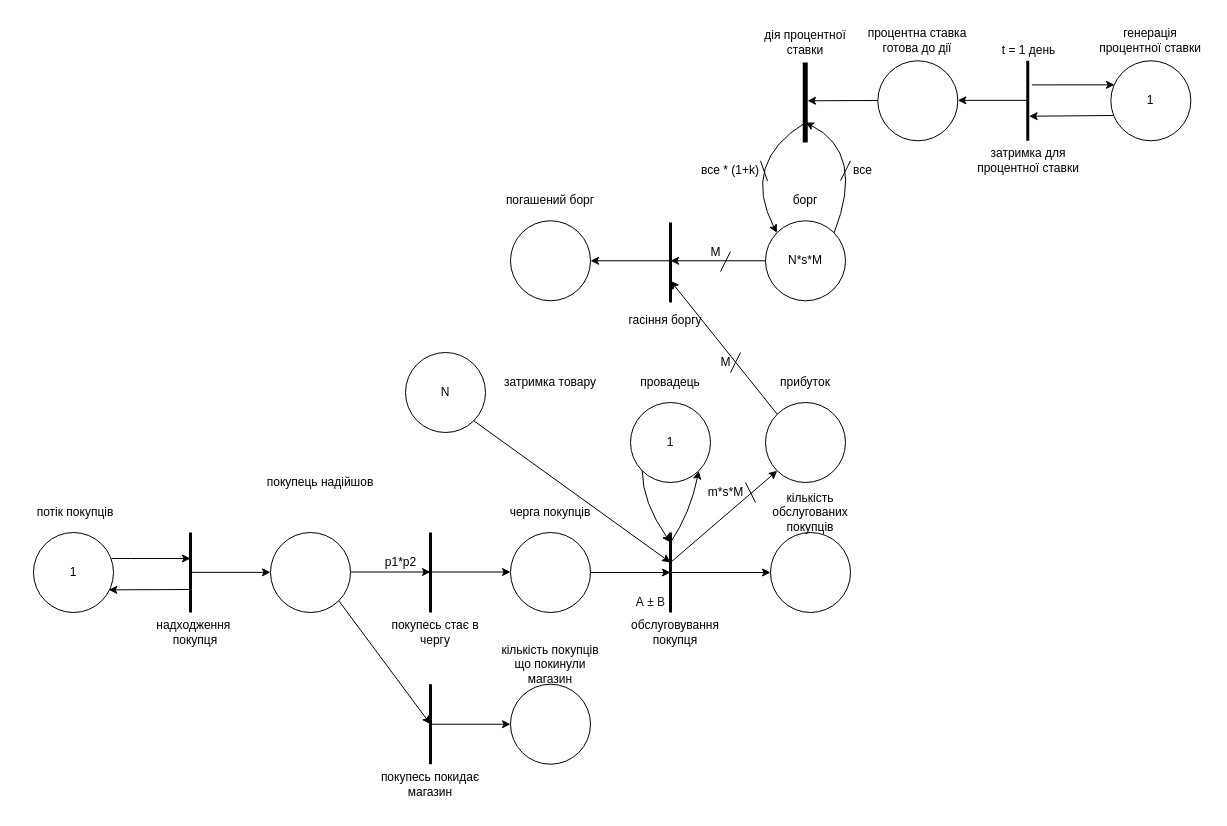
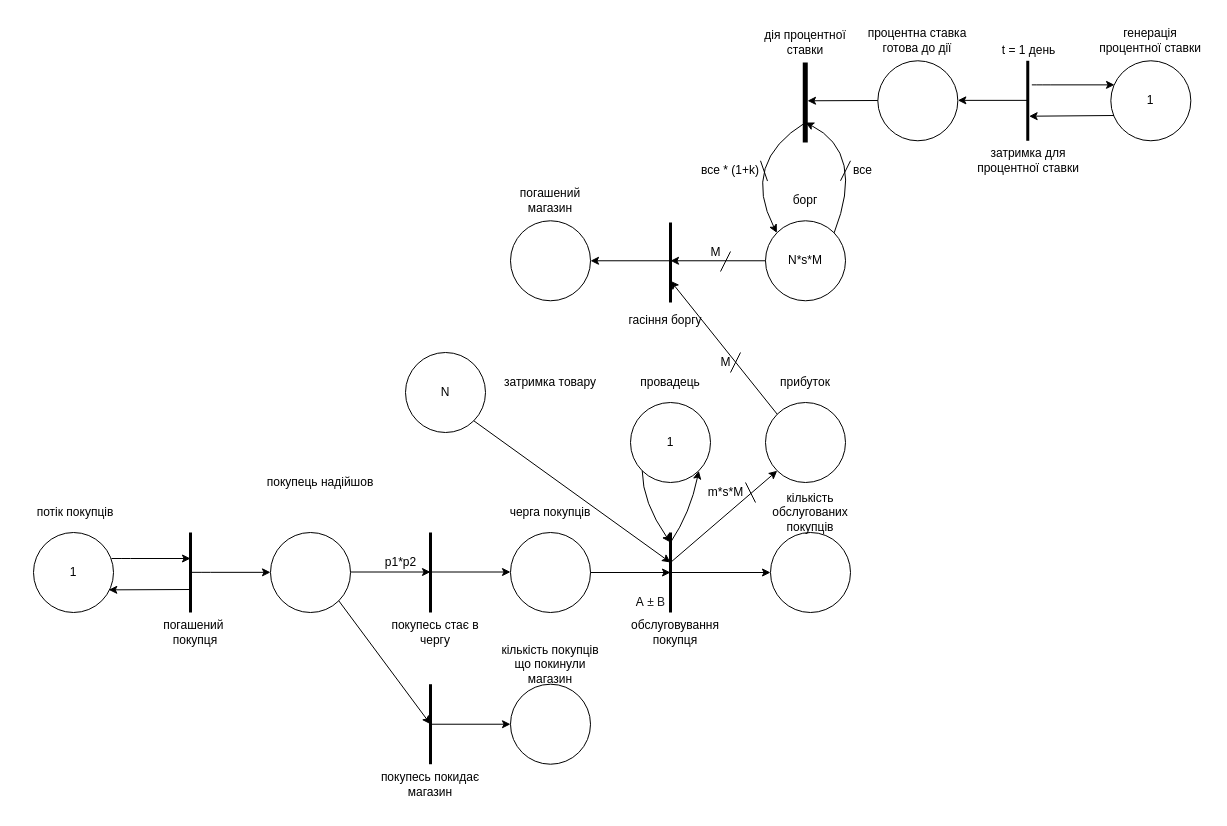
  <mxCell id="0" />
  <mxCell id="1" parent="0" />
  <mxCell id="2" value="1" style="ellipse;whiteSpace=wrap;html=1;aspect=fixed;" vertex="1" parent="1"><mxGeometry x="33" y="532" width="80" height="80" as="geometry" /></mxCell>
  <mxCell id="3" value="" style="endArrow=classic;html=1;" edge="1" parent="1"><mxGeometry width="50" height="50" relative="1" as="geometry"><mxPoint x="111" y="558" as="sourcePoint" /><mxPoint x="190" y="558" as="targetPoint" /><Array as="points"><mxPoint x="120" y="558" /></Array></mxGeometry></mxCell>
  <mxCell id="4" value="" style="endArrow=none;html=1;strokeWidth=3;" edge="1" parent="1"><mxGeometry width="50" height="50" relative="1" as="geometry"><mxPoint x="190" y="612" as="sourcePoint" /><mxPoint x="190" y="532" as="targetPoint" /></mxGeometry></mxCell>
  <mxCell id="5" value="" style="endArrow=classic;html=1;entryX=0.941;entryY=0.717;entryDx=0;entryDy=0;entryPerimeter=0;" edge="1" parent="1" target="2"><mxGeometry width="50" height="50" relative="1" as="geometry"><mxPoint x="190" y="589" as="sourcePoint" /><mxPoint x="390" y="572" as="targetPoint" /></mxGeometry></mxCell>
  <mxCell id="6" value="" style="ellipse;whiteSpace=wrap;html=1;aspect=fixed;" vertex="1" parent="1"><mxGeometry x="270" y="532" width="80" height="80" as="geometry" /></mxCell>
- <mxCell id="7" value="надходження&amp;nbsp;&lt;br&gt;покупця" style="text;html=1;strokeColor=none;fillColor=none;align=center;verticalAlign=middle;whiteSpace=wrap;rounded=0;" vertex="1" parent="1"><mxGeometry x="140" y="612" width="110" height="40" as="geometry" /></mxCell>
+ <mxCell id="7" value="погашений&amp;nbsp;&lt;br&gt;покупця" style="text;html=1;strokeColor=none;fillColor=none;align=center;verticalAlign=middle;whiteSpace=wrap;rounded=0;" vertex="1" parent="1"><mxGeometry x="140" y="612" width="110" height="40" as="geometry" /></mxCell>
  <mxCell id="8" value="покупець надійшов" style="text;html=1;strokeColor=none;fillColor=none;align=center;verticalAlign=middle;whiteSpace=wrap;rounded=0;" vertex="1" parent="1"><mxGeometry x="265" y="462" width="110" height="40" as="geometry" /></mxCell>
  <mxCell id="9" value="" style="endArrow=classic;html=1;" edge="1" parent="1"><mxGeometry width="50" height="50" relative="1" as="geometry"><mxPoint x="350" y="571.5" as="sourcePoint" /><mxPoint x="430" y="571.5" as="targetPoint" /></mxGeometry></mxCell>
  <mxCell id="10" value="" style="endArrow=none;html=1;strokeWidth=3;" edge="1" parent="1"><mxGeometry width="50" height="50" relative="1" as="geometry"><mxPoint x="430" y="612" as="sourcePoint" /><mxPoint x="430" y="532" as="targetPoint" /></mxGeometry></mxCell>
  <mxCell id="11" value="" style="ellipse;whiteSpace=wrap;html=1;aspect=fixed;" vertex="1" parent="1"><mxGeometry x="510" y="532" width="80" height="80" as="geometry" /></mxCell>
  <mxCell id="12" value="" style="endArrow=classic;html=1;" edge="1" parent="1"><mxGeometry width="50" height="50" relative="1" as="geometry"><mxPoint x="430" y="571.5" as="sourcePoint" /><mxPoint x="510" y="571.5" as="targetPoint" /></mxGeometry></mxCell>
  <mxCell id="13" value="черга покупців" style="text;html=1;strokeColor=none;fillColor=none;align=center;verticalAlign=middle;whiteSpace=wrap;rounded=0;" vertex="1" parent="1"><mxGeometry x="495" y="492" width="110" height="40" as="geometry" /></mxCell>
  <mxCell id="14" value="" style="endArrow=none;html=1;strokeWidth=3;" edge="1" parent="1"><mxGeometry width="50" height="50" relative="1" as="geometry"><mxPoint x="430" y="763.72" as="sourcePoint" /><mxPoint x="430" y="683.72" as="targetPoint" /></mxGeometry></mxCell>
  <mxCell id="15" value="покупесь стає в чергу" style="text;html=1;strokeColor=none;fillColor=none;align=center;verticalAlign=middle;whiteSpace=wrap;rounded=0;" vertex="1" parent="1"><mxGeometry x="380" y="612" width="110" height="40" as="geometry" /></mxCell>
  <mxCell id="16" value="" style="endArrow=classic;html=1;exitX=1;exitY=1;exitDx=0;exitDy=0;" edge="1" parent="1" source="6"><mxGeometry width="50" height="50" relative="1" as="geometry"><mxPoint x="338.284" y="552.004" as="sourcePoint" /><mxPoint x="430" y="723.72" as="targetPoint" /></mxGeometry></mxCell>
  <mxCell id="17" value="p1*p2" style="text;html=1;align=center;verticalAlign=middle;resizable=0;points=[];autosize=1;" vertex="1" parent="1"><mxGeometry x="375" y="552" width="50" height="20" as="geometry" /></mxCell>
  <mxCell id="18" value="" style="ellipse;whiteSpace=wrap;html=1;aspect=fixed;" vertex="1" parent="1"><mxGeometry x="510" y="683.72" width="80" height="80" as="geometry" /></mxCell>
  <mxCell id="19" value="" style="endArrow=classic;html=1;" edge="1" parent="1" target="18"><mxGeometry width="50" height="50" relative="1" as="geometry"><mxPoint x="430" y="723.72" as="sourcePoint" /><mxPoint x="500" y="713.72" as="targetPoint" /></mxGeometry></mxCell>
  <mxCell id="20" value="кількість покупців що покинули магазин" style="text;html=1;strokeColor=none;fillColor=none;align=center;verticalAlign=middle;whiteSpace=wrap;rounded=0;" vertex="1" parent="1"><mxGeometry x="495" y="643.72" width="110" height="40" as="geometry" /></mxCell>
  <mxCell id="21" value="" style="endArrow=classic;html=1;" edge="1" parent="1"><mxGeometry width="50" height="50" relative="1" as="geometry"><mxPoint x="590" y="572" as="sourcePoint" /><mxPoint x="670" y="572" as="targetPoint" /></mxGeometry></mxCell>
  <mxCell id="22" value="" style="endArrow=none;html=1;strokeWidth=3;" edge="1" parent="1"><mxGeometry width="50" height="50" relative="1" as="geometry"><mxPoint x="670" y="612" as="sourcePoint" /><mxPoint x="670" y="532" as="targetPoint" /></mxGeometry></mxCell>
  <mxCell id="23" value="обслуговування покупця" style="text;html=1;strokeColor=none;fillColor=none;align=center;verticalAlign=middle;whiteSpace=wrap;rounded=0;" vertex="1" parent="1"><mxGeometry x="620" y="612" width="110" height="40" as="geometry" /></mxCell>
  <mxCell id="24" value="" style="endArrow=classic;html=1;entryX=0;entryY=0.5;entryDx=0;entryDy=0;" edge="1" parent="1" target="25"><mxGeometry width="50" height="50" relative="1" as="geometry"><mxPoint x="660" y="572" as="sourcePoint" /><mxPoint x="740" y="572" as="targetPoint" /></mxGeometry></mxCell>
  <mxCell id="25" value="" style="ellipse;whiteSpace=wrap;html=1;aspect=fixed;" vertex="1" parent="1"><mxGeometry x="770" y="532" width="80" height="80" as="geometry" /></mxCell>
  <mxCell id="26" value="кількість обслугованих покупців" style="text;html=1;strokeColor=none;fillColor=none;align=center;verticalAlign=middle;whiteSpace=wrap;rounded=0;" vertex="1" parent="1"><mxGeometry x="755" y="492" width="110" height="40" as="geometry" /></mxCell>
  <mxCell id="27" value="" style="ellipse;whiteSpace=wrap;html=1;aspect=fixed;" vertex="1" parent="1"><mxGeometry x="765" y="402" width="80" height="80" as="geometry" /></mxCell>
  <mxCell id="28" value="" style="endArrow=classic;html=1;entryX=0;entryY=1;entryDx=0;entryDy=0;" edge="1" parent="1" target="27"><mxGeometry width="50" height="50" relative="1" as="geometry"><mxPoint x="670" y="562" as="sourcePoint" /><mxPoint x="750" y="582" as="targetPoint" /></mxGeometry></mxCell>
  <mxCell id="29" value="m*s*M" style="text;html=1;align=center;verticalAlign=middle;resizable=0;points=[];autosize=1;" vertex="1" parent="1"><mxGeometry x="700" y="482" width="50" height="20" as="geometry" /></mxCell>
  <mxCell id="30" value="прибуток" style="text;html=1;strokeColor=none;fillColor=none;align=center;verticalAlign=middle;whiteSpace=wrap;rounded=0;" vertex="1" parent="1"><mxGeometry x="750" y="362" width="110" height="40" as="geometry" /></mxCell>
  <mxCell id="31" value="N" style="ellipse;whiteSpace=wrap;html=1;aspect=fixed;" vertex="1" parent="1"><mxGeometry x="405" y="352" width="80" height="80" as="geometry" /></mxCell>
  <mxCell id="32" value="затримка товару" style="text;html=1;strokeColor=none;fillColor=none;align=center;verticalAlign=middle;whiteSpace=wrap;rounded=0;" vertex="1" parent="1"><mxGeometry x="495" y="362" width="110" height="40" as="geometry" /></mxCell>
  <mxCell id="33" value="" style="endArrow=classic;html=1;exitX=1;exitY=1;exitDx=0;exitDy=0;" edge="1" parent="1" source="31"><mxGeometry width="50" height="50" relative="1" as="geometry"><mxPoint x="600" y="582" as="sourcePoint" /><mxPoint x="670" y="562" as="targetPoint" /></mxGeometry></mxCell>
  <mxCell id="34" value="N*s*M" style="ellipse;whiteSpace=wrap;html=1;aspect=fixed;" vertex="1" parent="1"><mxGeometry x="765" y="220.28" width="80" height="80" as="geometry" /></mxCell>
  <mxCell id="35" value="борг" style="text;html=1;strokeColor=none;fillColor=none;align=center;verticalAlign=middle;whiteSpace=wrap;rounded=0;" vertex="1" parent="1"><mxGeometry x="750" y="180.28" width="110" height="40" as="geometry" /></mxCell>
  <mxCell id="36" value="гасіння боргу" style="text;html=1;strokeColor=none;fillColor=none;align=center;verticalAlign=middle;whiteSpace=wrap;rounded=0;" vertex="1" parent="1"><mxGeometry x="620" y="300.28" width="90" height="40" as="geometry" /></mxCell>
  <mxCell id="37" value="" style="endArrow=none;html=1;strokeWidth=1;entryX=0;entryY=0;entryDx=0;entryDy=0;endFill=0;startArrow=classic;startFill=1;" edge="1" parent="1" target="27"><mxGeometry width="50" height="50" relative="1" as="geometry"><mxPoint x="670" y="280.28" as="sourcePoint" /><mxPoint x="751.716" y="351.996" as="targetPoint" /></mxGeometry></mxCell>
  <mxCell id="38" value="" style="endArrow=none;html=1;strokeWidth=1;entryX=0;entryY=0.5;entryDx=0;entryDy=0;endFill=0;startArrow=classic;startFill=1;" edge="1" parent="1" target="34"><mxGeometry width="50" height="50" relative="1" as="geometry"><mxPoint x="670" y="260.28" as="sourcePoint" /><mxPoint x="751.716" y="361.996" as="targetPoint" /></mxGeometry></mxCell>
  <mxCell id="39" value="" style="ellipse;whiteSpace=wrap;html=1;aspect=fixed;" vertex="1" parent="1"><mxGeometry x="510" y="220.28" width="80" height="80" as="geometry" /></mxCell>
- <mxCell id="40" value="погашений борг" style="text;html=1;strokeColor=none;fillColor=none;align=center;verticalAlign=middle;whiteSpace=wrap;rounded=0;" vertex="1" parent="1"><mxGeometry x="495" y="180.28" width="110" height="40" as="geometry" /></mxCell>
+ <mxCell id="40" value="погашений магазин" style="text;html=1;strokeColor=none;fillColor=none;align=center;verticalAlign=middle;whiteSpace=wrap;rounded=0;" vertex="1" parent="1"><mxGeometry x="495" y="180.28" width="110" height="40" as="geometry" /></mxCell>
  <mxCell id="41" value="" style="endArrow=none;html=1;strokeWidth=1;endFill=0;startArrow=classic;startFill=1;exitX=1;exitY=0.5;exitDx=0;exitDy=0;" edge="1" parent="1" source="39"><mxGeometry width="50" height="50" relative="1" as="geometry"><mxPoint x="680" y="270.28" as="sourcePoint" /><mxPoint x="670" y="260.28" as="targetPoint" /></mxGeometry></mxCell>
  <mxCell id="42" value="покупесь покидає магазин" style="text;html=1;strokeColor=none;fillColor=none;align=center;verticalAlign=middle;whiteSpace=wrap;rounded=0;" vertex="1" parent="1"><mxGeometry x="375" y="763.72" width="110" height="40" as="geometry" /></mxCell>
  <mxCell id="43" value="затримка для процентної ставки" style="text;html=1;strokeColor=none;fillColor=none;align=center;verticalAlign=middle;whiteSpace=wrap;rounded=0;" vertex="1" parent="1"><mxGeometry x="972.68" y="140.28" width="110" height="40" as="geometry" /></mxCell>
  <mxCell id="44" value="1" style="ellipse;whiteSpace=wrap;html=1;aspect=fixed;" vertex="1" parent="1"><mxGeometry x="630" y="402" width="80" height="80" as="geometry" /></mxCell>
  <mxCell id="45" value="" style="endArrow=classic;html=1;exitX=0;exitY=1;exitDx=0;exitDy=0;curved=1;" edge="1" parent="1" source="44"><mxGeometry width="50" height="50" relative="1" as="geometry"><mxPoint x="440" y="581.5" as="sourcePoint" /><mxPoint x="670" y="542" as="targetPoint" /><Array as="points"><mxPoint x="642" y="502" /></Array></mxGeometry></mxCell>
  <mxCell id="46" value="" style="endArrow=classic;html=1;entryX=1;entryY=1;entryDx=0;entryDy=0;curved=1;" edge="1" parent="1" target="44"><mxGeometry width="50" height="50" relative="1" as="geometry"><mxPoint x="670" y="542" as="sourcePoint" /><mxPoint x="520" y="581.5" as="targetPoint" /><Array as="points"><mxPoint x="690" y="512" /></Array></mxGeometry></mxCell>
  <mxCell id="47" value="провадець" style="text;html=1;strokeColor=none;fillColor=none;align=center;verticalAlign=middle;whiteSpace=wrap;rounded=0;" vertex="1" parent="1"><mxGeometry x="615" y="362" width="110" height="40" as="geometry" /></mxCell>
  <mxCell id="48" value="" style="endArrow=none;html=1;" edge="1" parent="1"><mxGeometry width="50" height="50" relative="1" as="geometry"><mxPoint x="755" y="502" as="sourcePoint" /><mxPoint x="745" y="482" as="targetPoint" /></mxGeometry></mxCell>
  <mxCell id="49" value="&lt;font style=&quot;font-size: 12px&quot;&gt;A&amp;nbsp;&lt;span style=&quot;color: rgb(32 , 33 , 36) ; font-family: &amp;#34;arial&amp;#34; , sans-serif ; text-align: left ; background-color: rgb(255 , 255 , 255)&quot;&gt;± B&lt;/span&gt;&lt;/font&gt;" style="text;html=1;align=center;verticalAlign=middle;resizable=0;points=[];autosize=1;" vertex="1" parent="1"><mxGeometry x="630" y="592" width="40" height="20" as="geometry" /></mxCell>
  <mxCell id="50" value="" style="endArrow=none;html=1;strokeWidth=1;endFill=0;startArrow=classic;startFill=1;jumpStyle=none;shadow=0;sketch=0;curved=1;entryX=1;entryY=0;entryDx=0;entryDy=0;" edge="1" parent="1" target="34"><mxGeometry width="50" height="50" relative="1" as="geometry"><mxPoint x="805" y="122" as="sourcePoint" /><mxPoint x="890" y="222" as="targetPoint" /><Array as="points"><mxPoint x="865" y="152" /></Array></mxGeometry></mxCell>
  <mxCell id="51" value="" style="endArrow=none;html=1;strokeWidth=1;endFill=0;startArrow=classic;startFill=1;jumpStyle=none;shadow=0;sketch=0;curved=1;exitX=0;exitY=0;exitDx=0;exitDy=0;" edge="1" parent="1" source="34"><mxGeometry width="50" height="50" relative="1" as="geometry"><mxPoint x="720" y="212" as="sourcePoint" /><mxPoint x="805" y="122" as="targetPoint" /><Array as="points"><mxPoint x="740" y="162" /></Array></mxGeometry></mxCell>
  <mxCell id="52" value="все * (1+k)" style="text;html=1;strokeColor=none;fillColor=none;align=center;verticalAlign=middle;whiteSpace=wrap;rounded=0;" vertex="1" parent="1"><mxGeometry x="695" y="160.28" width="70" height="20" as="geometry" /></mxCell>
  <mxCell id="53" value="дія процентної ставки" style="text;html=1;strokeColor=none;fillColor=none;align=center;verticalAlign=middle;whiteSpace=wrap;rounded=0;" vertex="1" parent="1"><mxGeometry x="760" y="22" width="90" height="40" as="geometry" /></mxCell>
  <mxCell id="54" value="" style="endArrow=none;html=1;strokeWidth=3;" edge="1" parent="1"><mxGeometry width="50" height="50" relative="1" as="geometry"><mxPoint x="670" y="302" as="sourcePoint" /><mxPoint x="670" y="222" as="targetPoint" /></mxGeometry></mxCell>
  <mxCell id="55" value="" style="endArrow=none;html=1;" edge="1" parent="1"><mxGeometry width="50" height="50" relative="1" as="geometry"><mxPoint x="730" y="372" as="sourcePoint" /><mxPoint x="740" y="352" as="targetPoint" /></mxGeometry></mxCell>
  <mxCell id="56" value="M" style="text;html=1;align=center;verticalAlign=middle;resizable=0;points=[];autosize=1;" vertex="1" parent="1"><mxGeometry x="710" y="352" width="30" height="20" as="geometry" /></mxCell>
  <mxCell id="57" value="" style="endArrow=none;html=1;" edge="1" parent="1"><mxGeometry width="50" height="50" relative="1" as="geometry"><mxPoint x="720" y="271" as="sourcePoint" /><mxPoint x="730" y="251" as="targetPoint" /></mxGeometry></mxCell>
  <mxCell id="58" value="M" style="text;html=1;align=center;verticalAlign=middle;resizable=0;points=[];autosize=1;" vertex="1" parent="1"><mxGeometry x="700" y="242" width="30" height="20" as="geometry" /></mxCell>
  <mxCell id="59" value="" style="endArrow=none;html=1;strokeWidth=5;" edge="1" parent="1"><mxGeometry width="50" height="50" relative="1" as="geometry"><mxPoint x="804.76" y="142" as="sourcePoint" /><mxPoint x="804.76" y="62" as="targetPoint" /></mxGeometry></mxCell>
  <mxCell id="60" value="" style="endArrow=none;html=1;" edge="1" parent="1"><mxGeometry width="50" height="50" relative="1" as="geometry"><mxPoint x="840" y="180.28" as="sourcePoint" /><mxPoint x="850" y="160.28" as="targetPoint" /></mxGeometry></mxCell>
  <mxCell id="61" value="все" style="text;html=1;strokeColor=none;fillColor=none;align=center;verticalAlign=middle;whiteSpace=wrap;rounded=0;" vertex="1" parent="1"><mxGeometry x="850" y="160.28" width="25" height="20" as="geometry" /></mxCell>
  <mxCell id="62" value="" style="endArrow=none;html=1;" edge="1" parent="1"><mxGeometry width="50" height="50" relative="1" as="geometry"><mxPoint x="767" y="180.56" as="sourcePoint" /><mxPoint x="760" y="160.28" as="targetPoint" /></mxGeometry></mxCell>
  <mxCell id="63" value="" style="ellipse;whiteSpace=wrap;html=1;aspect=fixed;" vertex="1" parent="1"><mxGeometry x="877.34" y="60.28" width="80" height="80" as="geometry" /></mxCell>
  <mxCell id="64" value="" style="endArrow=none;html=1;strokeWidth=1;endFill=0;startArrow=classic;startFill=1;" edge="1" parent="1"><mxGeometry width="50" height="50" relative="1" as="geometry"><mxPoint x="807" y="100.28" as="sourcePoint" /><mxPoint x="877.34" y="100" as="targetPoint" /></mxGeometry></mxCell>
  <mxCell id="65" value="" style="endArrow=none;html=1;strokeWidth=1;endFill=0;startArrow=classic;startFill=1;" edge="1" parent="1"><mxGeometry width="50" height="50" relative="1" as="geometry"><mxPoint x="957.34" y="99.86" as="sourcePoint" /><mxPoint x="1027.34" y="99.86" as="targetPoint" /></mxGeometry></mxCell>
  <mxCell id="66" value="" style="endArrow=none;html=1;strokeWidth=3;" edge="1" parent="1"><mxGeometry width="50" height="50" relative="1" as="geometry"><mxPoint x="1027.26" y="140.28" as="sourcePoint" /><mxPoint x="1027.26" y="60.28" as="targetPoint" /></mxGeometry></mxCell>
  <mxCell id="67" value="t = 1 день" style="text;html=1;align=center;verticalAlign=middle;resizable=0;points=[];autosize=1;" vertex="1" parent="1"><mxGeometry x="992.68" y="40.28" width="70" height="20" as="geometry" /></mxCell>
  <mxCell id="68" value="1" style="ellipse;whiteSpace=wrap;html=1;aspect=fixed;" vertex="1" parent="1"><mxGeometry x="1110.34" y="60.28" width="80" height="80" as="geometry" /></mxCell>
  <mxCell id="69" value="" style="endArrow=classic;html=1;entryX=0.046;entryY=0.301;entryDx=0;entryDy=0;entryPerimeter=0;" edge="1" parent="1" target="68"><mxGeometry width="50" height="50" relative="1" as="geometry"><mxPoint x="1031.34" y="84.36" as="sourcePoint" /><mxPoint x="1110.34" y="84.36" as="targetPoint" /><Array as="points"><mxPoint x="1040.34" y="84.36" /></Array></mxGeometry></mxCell>
  <mxCell id="70" value="" style="endArrow=classic;html=1;entryX=0.941;entryY=0.717;entryDx=0;entryDy=0;entryPerimeter=0;exitX=0.04;exitY=0.684;exitDx=0;exitDy=0;exitPerimeter=0;" edge="1" parent="1" source="68"><mxGeometry width="50" height="50" relative="1" as="geometry"><mxPoint x="1110.34" y="115.36" as="sourcePoint" /><mxPoint x="1028.62" y="115.72" as="targetPoint" /></mxGeometry></mxCell>
  <mxCell id="71" value="потік покупців" style="text;html=1;strokeColor=none;fillColor=none;align=center;verticalAlign=middle;whiteSpace=wrap;rounded=0;" vertex="1" parent="1"><mxGeometry x="20" y="492" width="110" height="40" as="geometry" /></mxCell>
  <mxCell id="72" value="" style="endArrow=classic;html=1;" edge="1" parent="1"><mxGeometry width="50" height="50" relative="1" as="geometry"><mxPoint x="191" y="571.84" as="sourcePoint" /><mxPoint x="270" y="571.84" as="targetPoint" /><Array as="points"><mxPoint x="200" y="571.84" /></Array></mxGeometry></mxCell>
  <mxCell id="73" value="генерація процентної ставки" style="text;html=1;strokeColor=none;fillColor=none;align=center;verticalAlign=middle;whiteSpace=wrap;rounded=0;" vertex="1" parent="1"><mxGeometry x="1094.83" y="20.28" width="110" height="40" as="geometry" /></mxCell>
  <mxCell id="74" value="процентна ставка готова до дії" style="text;html=1;strokeColor=none;fillColor=none;align=center;verticalAlign=middle;whiteSpace=wrap;rounded=0;" vertex="1" parent="1"><mxGeometry x="862.34" y="20.28" width="110" height="40" as="geometry" /></mxCell>
